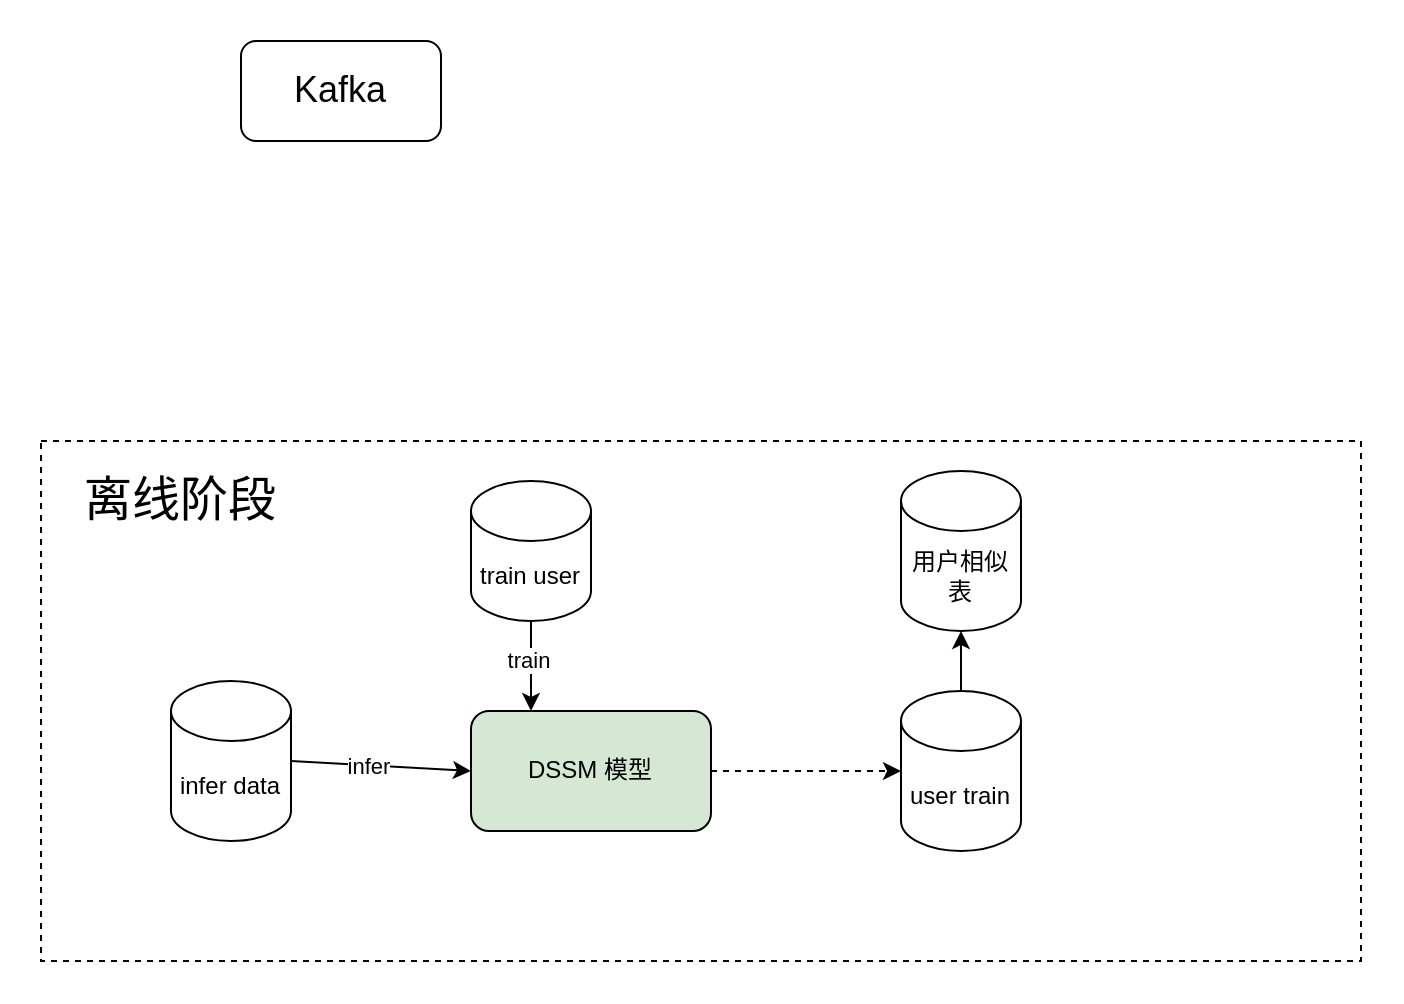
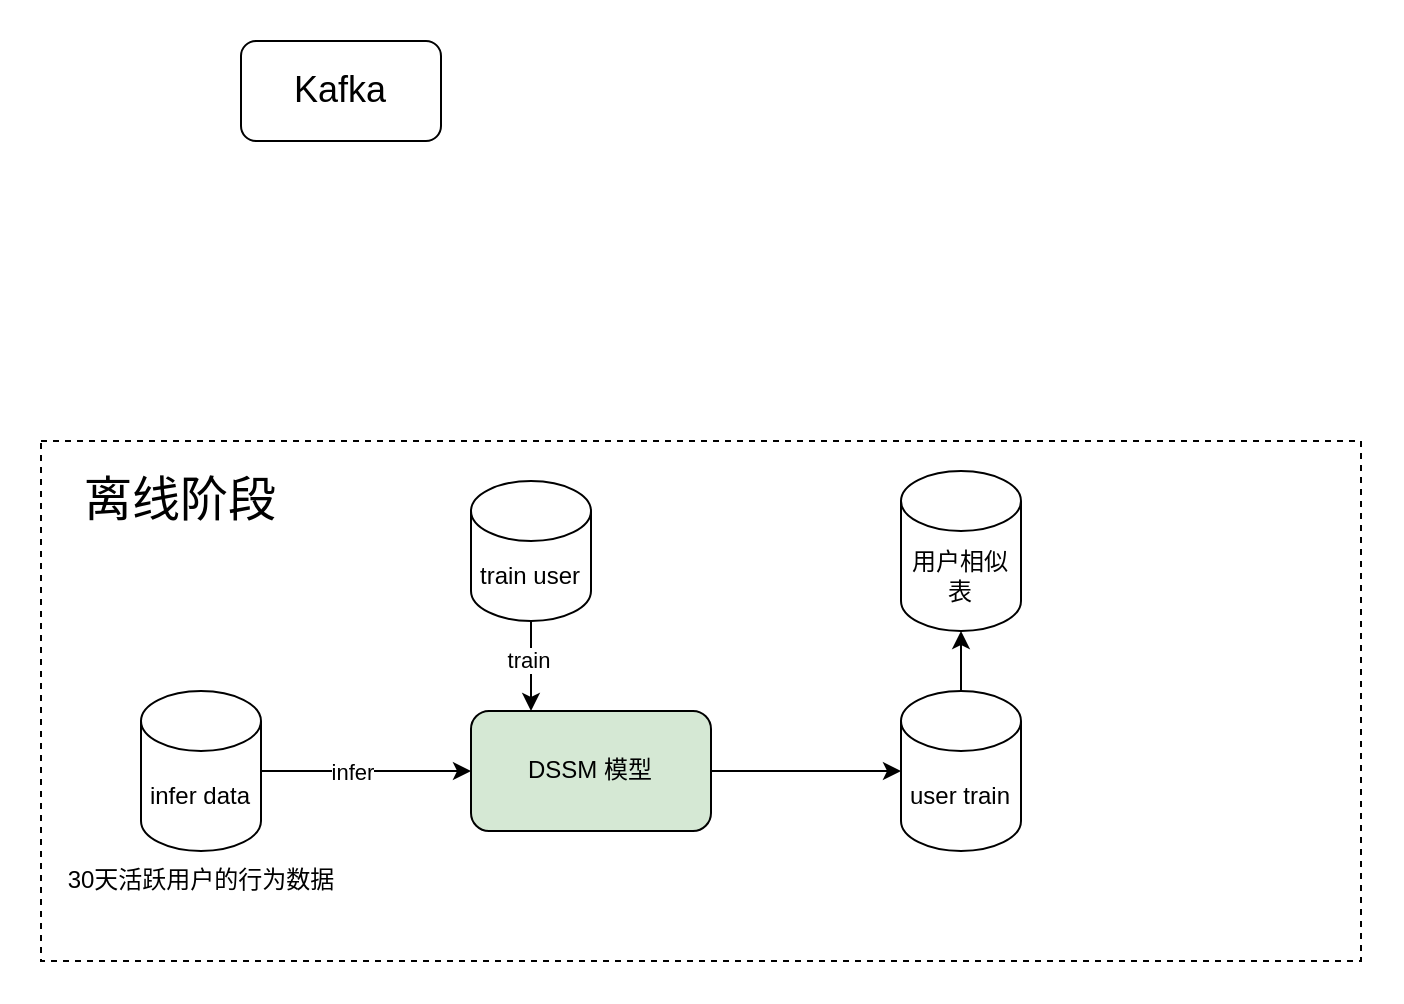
  <mxCell id="0" />
  <mxCell id="1" parent="0" />
  <mxCell id="2" value="" style="rounded=0;whiteSpace=wrap;html=1;dashed=1;" vertex="1" parent="1"><mxGeometry x="20" y="220" width="660" height="260" as="geometry" /></mxCell>
  <mxCell id="3" value="&lt;font style=&quot;font-size: 18px&quot;&gt;Kafka&lt;/font&gt;" style="rounded=1;whiteSpace=wrap;html=1;" vertex="1" parent="1"><mxGeometry x="120" y="20" width="100" height="50" as="geometry" /></mxCell>
  <mxCell id="4" value="DSSM 模型" style="rounded=1;whiteSpace=wrap;html=1;fillColor=#d5e8d4;" vertex="1" parent="1"><mxGeometry x="235" y="355" width="120" height="60" as="geometry" /></mxCell>
  <mxCell id="5" value="用户相似表" style="shape=cylinder3;whiteSpace=wrap;html=1;boundedLbl=1;backgroundOutline=1;size=15;" vertex="1" parent="1"><mxGeometry x="450" y="235" width="60" height="80" as="geometry" /></mxCell>
  <mxCell id="6" value="train user" style="shape=cylinder3;whiteSpace=wrap;html=1;boundedLbl=1;backgroundOutline=1;size=15;" vertex="1" parent="1"><mxGeometry x="235" y="240" width="60" height="70" as="geometry" /></mxCell>
  <mxCell id="7" value="" style="endArrow=classic;html=1;exitX=0.5;exitY=1;exitDx=0;exitDy=0;exitPerimeter=0;entryX=0.25;entryY=0;entryDx=0;entryDy=0;" edge="1" parent="1" source="6" target="4"><mxGeometry width="50" height="50" relative="1" as="geometry"><mxPoint x="310" y="230" as="sourcePoint" /><mxPoint x="360" y="180" as="targetPoint" /></mxGeometry></mxCell>
  <mxCell id="8" value="train" style="edgeLabel;html=1;align=center;verticalAlign=middle;resizable=0;points=[];" vertex="1" connectable="0" parent="7"><mxGeometry x="-0.156" y="-2" relative="1" as="geometry"><mxPoint as="offset" /></mxGeometry></mxCell>
- <mxCell id="9" value="infer data" style="shape=cylinder3;whiteSpace=wrap;html=1;boundedLbl=1;backgroundOutline=1;size=15;" vertex="1" parent="1"><mxGeometry x="85" y="340" width="60" height="80" as="geometry" /></mxCell>
+ <mxCell id="9" value="infer data" style="shape=cylinder3;whiteSpace=wrap;html=1;boundedLbl=1;backgroundOutline=1;size=15;" vertex="1" parent="1"><mxGeometry x="70" y="345" width="60" height="80" as="geometry" /></mxCell>
  <mxCell id="10" value="" style="endArrow=classic;html=1;exitX=1;exitY=0.5;exitDx=0;exitDy=0;exitPerimeter=0;entryX=0;entryY=0.5;entryDx=0;entryDy=0;" edge="1" parent="1" source="9" target="4"><mxGeometry width="50" height="50" relative="1" as="geometry"><mxPoint x="310" y="230" as="sourcePoint" /><mxPoint x="360" y="180" as="targetPoint" /></mxGeometry></mxCell>
  <mxCell id="11" value="infer" style="edgeLabel;html=1;align=center;verticalAlign=middle;resizable=0;points=[];" vertex="1" connectable="0" parent="10"><mxGeometry x="-0.143" relative="1" as="geometry"><mxPoint as="offset" /></mxGeometry></mxCell>
+ <mxCell id="12" value="30天活跃用户的行为数据" style="text;html=1;align=center;verticalAlign=middle;resizable=0;points=[];autosize=1;" vertex="1" parent="1"><mxGeometry x="25" y="430" width="150" height="20" as="geometry" /></mxCell>
  <mxCell id="13" value="&lt;font style=&quot;font-size: 24px&quot;&gt;离线阶段&lt;/font&gt;" style="text;html=1;strokeColor=none;fillColor=none;align=center;verticalAlign=middle;whiteSpace=wrap;rounded=0;" vertex="1" parent="1"><mxGeometry x="40" y="240" width="100" height="20" as="geometry" /></mxCell>
  <mxCell id="14" value="user train" style="shape=cylinder3;whiteSpace=wrap;html=1;boundedLbl=1;backgroundOutline=1;size=15;" vertex="1" parent="1"><mxGeometry x="450" y="345" width="60" height="80" as="geometry" /></mxCell>
- <mxCell id="15" value="" style="endArrow=classic;html=1;entryX=0;entryY=0.5;entryDx=0;entryDy=0;entryPerimeter=0;exitX=1;exitY=0.5;exitDx=0;exitDy=0;dashed=1;" edge="1" parent="1" source="4" target="14"><mxGeometry width="50" height="50" relative="1" as="geometry"><mxPoint x="310" y="220" as="sourcePoint" /><mxPoint x="360" y="170" as="targetPoint" /></mxGeometry></mxCell>
+ <mxCell id="15" value="" style="endArrow=classic;html=1;entryX=0;entryY=0.5;entryDx=0;entryDy=0;entryPerimeter=0;exitX=1;exitY=0.5;exitDx=0;exitDy=0;" edge="1" parent="1" source="4" target="14"><mxGeometry width="50" height="50" relative="1" as="geometry"><mxPoint x="310" y="220" as="sourcePoint" /><mxPoint x="360" y="170" as="targetPoint" /></mxGeometry></mxCell>
  <mxCell id="16" value="" style="endArrow=classic;html=1;exitX=0.5;exitY=0;exitDx=0;exitDy=0;exitPerimeter=0;entryX=0.5;entryY=1;entryDx=0;entryDy=0;entryPerimeter=0;" edge="1" parent="1" source="14" target="5"><mxGeometry width="50" height="50" relative="1" as="geometry"><mxPoint x="365" y="395" as="sourcePoint" /><mxPoint x="559" y="385" as="targetPoint" /></mxGeometry></mxCell>
